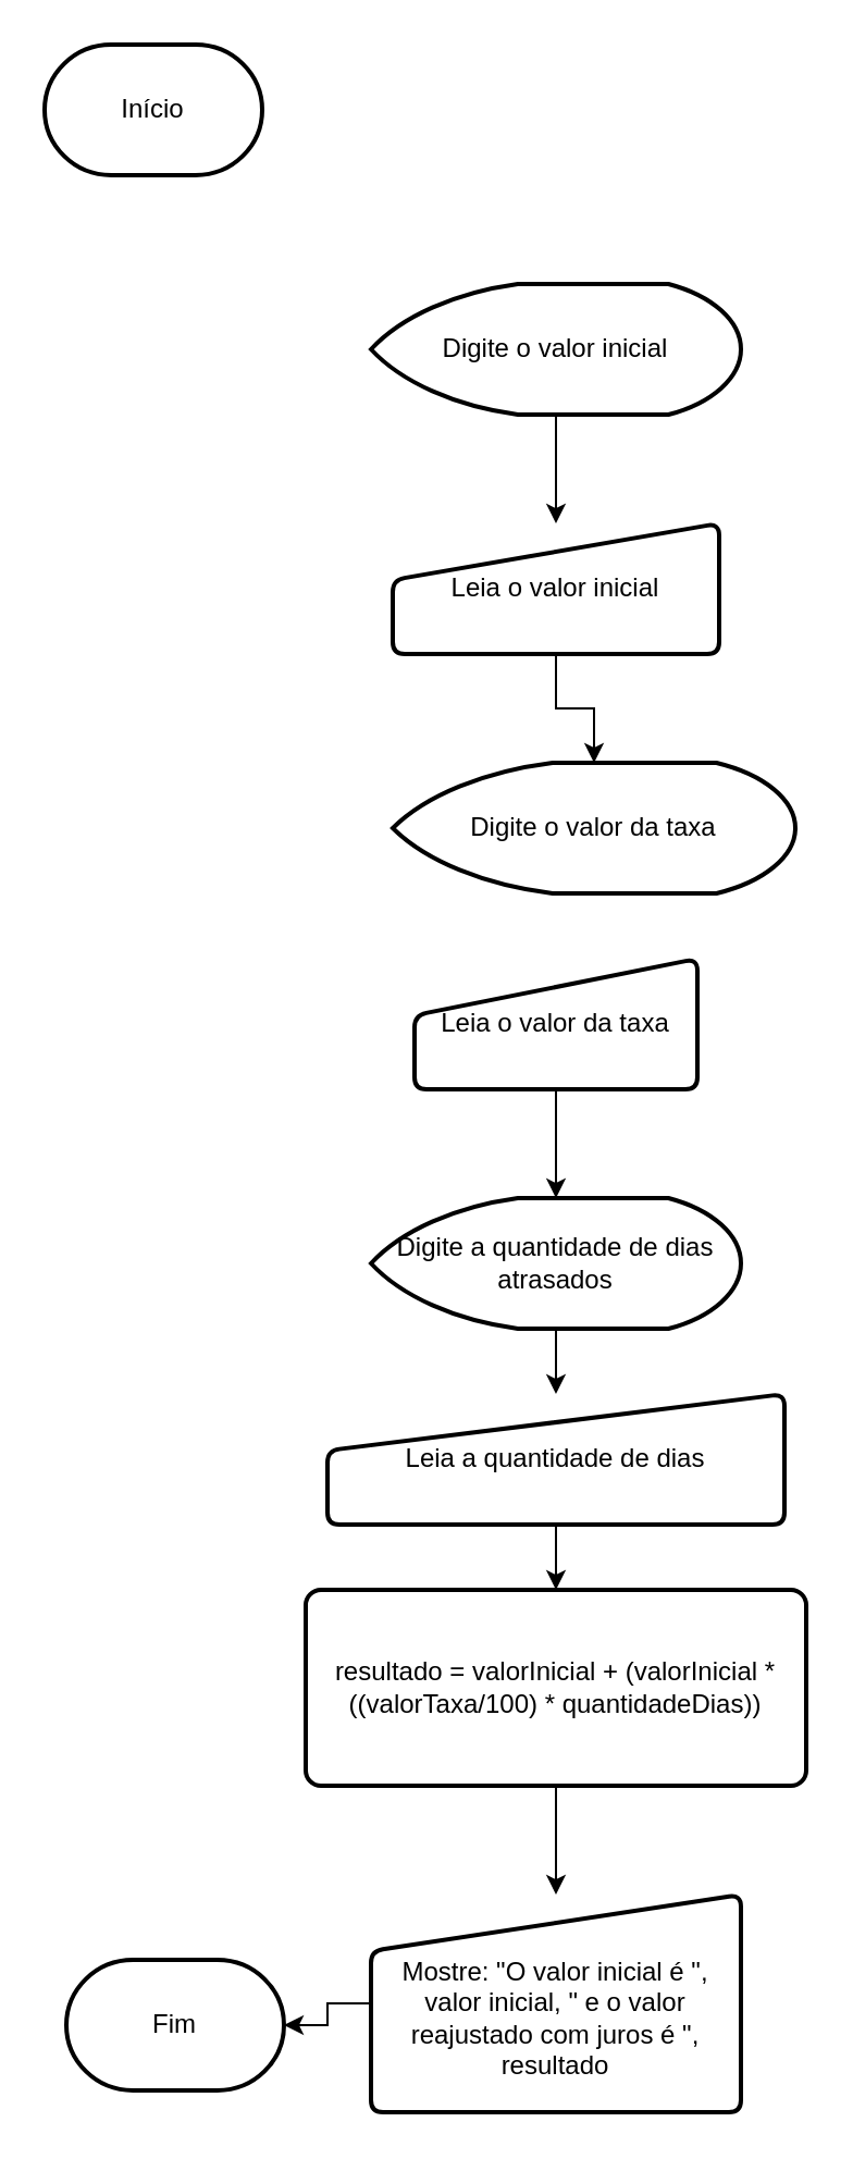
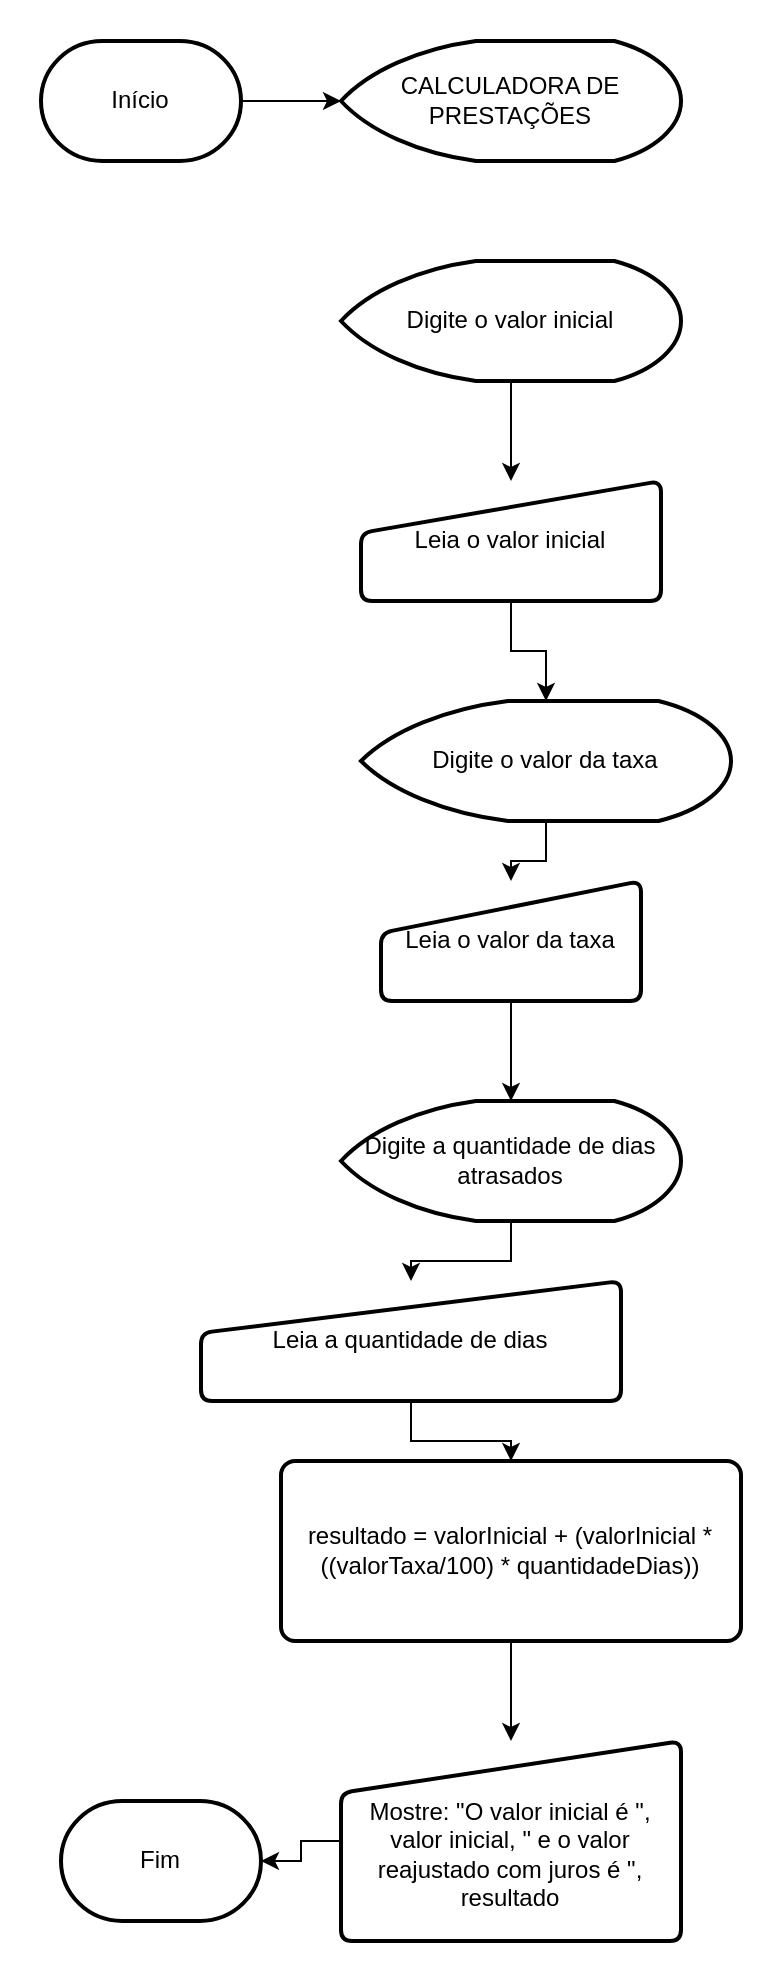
  <mxCell id="0" />
  <mxCell id="1" parent="0" />
+ <mxCell id="2" style="edgeStyle=orthogonalEdgeStyle;rounded=0;orthogonalLoop=1;jettySize=auto;html=1;exitX=1;exitY=0.5;exitDx=0;exitDy=0;exitPerimeter=0;" edge="1" parent="1" source="3" target="5"><mxGeometry relative="1" as="geometry"><mxPoint x="170" y="50" as="targetPoint" /></mxGeometry></mxCell>
  <mxCell id="3" value="Início" style="strokeWidth=2;html=1;shape=mxgraph.flowchart.terminator;whiteSpace=wrap;" vertex="1" parent="1"><mxGeometry x="20" y="20" width="100" height="60" as="geometry" /></mxCell>
  <mxCell id="4" value="Fim" style="strokeWidth=2;html=1;shape=mxgraph.flowchart.terminator;whiteSpace=wrap;" vertex="1" parent="1"><mxGeometry x="30" y="900" width="100" height="60" as="geometry" /></mxCell>
+ <mxCell id="5" value="CALCULADORA DE PRESTAÇÕES" style="strokeWidth=2;html=1;shape=mxgraph.flowchart.display;whiteSpace=wrap;" vertex="1" parent="1"><mxGeometry x="170" y="20" width="170" height="60" as="geometry" /></mxCell>
  <mxCell id="6" style="edgeStyle=orthogonalEdgeStyle;rounded=0;orthogonalLoop=1;jettySize=auto;html=1;entryX=0.5;entryY=0;entryDx=0;entryDy=0;" edge="1" parent="1" source="7" target="9"><mxGeometry relative="1" as="geometry" /></mxCell>
  <mxCell id="7" value="Digite o valor inicial" style="strokeWidth=2;html=1;shape=mxgraph.flowchart.display;whiteSpace=wrap;" vertex="1" parent="1"><mxGeometry x="170" y="130" width="170" height="60" as="geometry" /></mxCell>
  <mxCell id="8" style="edgeStyle=orthogonalEdgeStyle;rounded=0;orthogonalLoop=1;jettySize=auto;html=1;exitX=0.5;exitY=1;exitDx=0;exitDy=0;" edge="1" parent="1" source="9" target="11"><mxGeometry relative="1" as="geometry"><mxPoint x="255" y="350" as="targetPoint" /></mxGeometry></mxCell>
  <mxCell id="9" value="Leia o valor inicial" style="html=1;strokeWidth=2;shape=manualInput;whiteSpace=wrap;rounded=1;size=26;arcSize=11;" vertex="1" parent="1"><mxGeometry x="180" y="240" width="150" height="60" as="geometry" /></mxCell>
+ <mxCell id="10" style="edgeStyle=orthogonalEdgeStyle;rounded=0;orthogonalLoop=1;jettySize=auto;html=1;exitX=0.5;exitY=1;exitDx=0;exitDy=0;exitPerimeter=0;" edge="1" parent="1" source="11" target="13"><mxGeometry relative="1" as="geometry"><mxPoint x="255" y="470" as="targetPoint" /></mxGeometry></mxCell>
  <mxCell id="11" value="Digite o valor da taxa" style="strokeWidth=2;html=1;shape=mxgraph.flowchart.display;whiteSpace=wrap;" vertex="1" parent="1"><mxGeometry x="180" y="350" width="185" height="60" as="geometry" /></mxCell>
  <mxCell id="12" style="edgeStyle=orthogonalEdgeStyle;rounded=0;orthogonalLoop=1;jettySize=auto;html=1;exitX=0.5;exitY=1;exitDx=0;exitDy=0;" edge="1" parent="1" source="13" target="15"><mxGeometry relative="1" as="geometry"><mxPoint x="255" y="550" as="targetPoint" /></mxGeometry></mxCell>
  <mxCell id="13" value="Leia o valor da taxa" style="html=1;strokeWidth=2;shape=manualInput;whiteSpace=wrap;rounded=1;size=26;arcSize=11;" vertex="1" parent="1"><mxGeometry x="190" y="440" width="130" height="60" as="geometry" /></mxCell>
  <mxCell id="14" value="" style="edgeStyle=orthogonalEdgeStyle;rounded=0;orthogonalLoop=1;jettySize=auto;html=1;" edge="1" parent="1" source="15" target="21"><mxGeometry relative="1" as="geometry" /></mxCell>
  <mxCell id="15" value="Digite a quantidade de dias atrasados" style="strokeWidth=2;html=1;shape=mxgraph.flowchart.display;whiteSpace=wrap;" vertex="1" parent="1"><mxGeometry x="170" y="550" width="170" height="60" as="geometry" /></mxCell>
  <mxCell id="16" style="edgeStyle=orthogonalEdgeStyle;rounded=0;orthogonalLoop=1;jettySize=auto;html=1;entryX=1;entryY=0.5;entryDx=0;entryDy=0;entryPerimeter=0;" edge="1" parent="1" source="17" target="4"><mxGeometry relative="1" as="geometry" /></mxCell>
  <mxCell id="17" value="&lt;br&gt;Mostre: &quot;O valor inicial é &quot;, valor inicial, &quot; e o valor reajustado com juros é &quot;, resultado" style="html=1;strokeWidth=2;shape=manualInput;whiteSpace=wrap;rounded=1;size=26;arcSize=11;" vertex="1" parent="1"><mxGeometry x="170" y="870" width="170" height="100" as="geometry" /></mxCell>
  <mxCell id="18" style="edgeStyle=orthogonalEdgeStyle;rounded=0;orthogonalLoop=1;jettySize=auto;html=1;entryX=0.5;entryY=0;entryDx=0;entryDy=0;" edge="1" parent="1" source="19" target="17"><mxGeometry relative="1" as="geometry" /></mxCell>
  <mxCell id="19" value="resultado = valorInicial + (valorInicial * ((valorTaxa/100) * quantidadeDias))" style="rounded=1;whiteSpace=wrap;html=1;absoluteArcSize=1;arcSize=14;strokeWidth=2;" vertex="1" parent="1"><mxGeometry x="140" y="730" width="230" height="90" as="geometry" /></mxCell>
  <mxCell id="20" value="" style="edgeStyle=orthogonalEdgeStyle;rounded=0;orthogonalLoop=1;jettySize=auto;html=1;" edge="1" parent="1" source="21" target="19"><mxGeometry relative="1" as="geometry" /></mxCell>
- <mxCell id="21" value="Leia a quantidade de dias" style="html=1;strokeWidth=2;shape=manualInput;whiteSpace=wrap;rounded=1;size=26;arcSize=11;" vertex="1" parent="1"><mxGeometry x="150" y="640" width="210" height="60" as="geometry" /></mxCell>
+ <mxCell id="21" value="Leia a quantidade de dias" style="html=1;strokeWidth=2;shape=manualInput;whiteSpace=wrap;rounded=1;size=26;arcSize=11;" vertex="1" parent="1"><mxGeometry x="100" y="640" width="210" height="60" as="geometry" /></mxCell>
